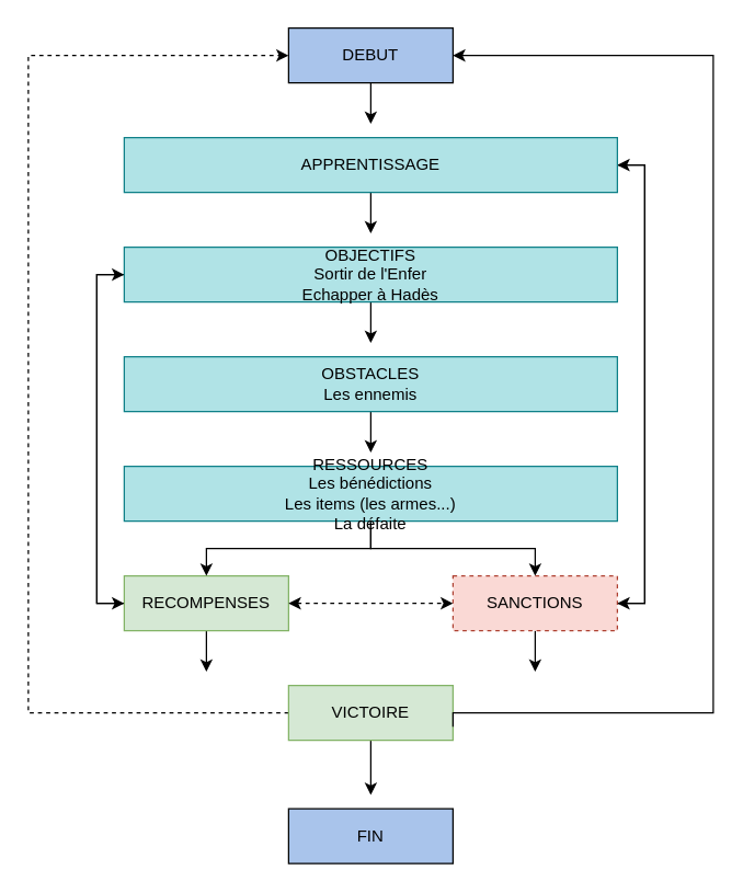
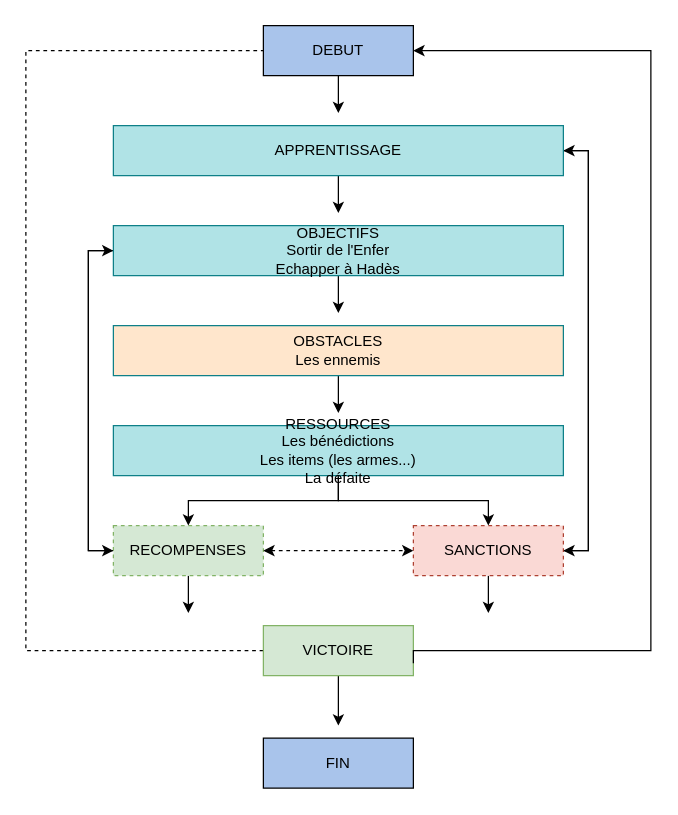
  <mxCell id="0" />
  <mxCell id="1" parent="0" />
  <mxCell id="2" style="edgeStyle=orthogonalEdgeStyle;rounded=0;orthogonalLoop=1;jettySize=auto;html=1;exitX=0.5;exitY=1;exitDx=0;exitDy=0;" edge="1" parent="1" source="4"><mxGeometry relative="1" as="geometry"><mxPoint x="150" y="490" as="targetPoint" /></mxGeometry></mxCell>
  <mxCell id="3" style="edgeStyle=orthogonalEdgeStyle;rounded=0;orthogonalLoop=1;jettySize=auto;html=1;exitX=0;exitY=0.5;exitDx=0;exitDy=0;entryX=0;entryY=0.5;entryDx=0;entryDy=0;" edge="1" parent="1" source="4" target="18"><mxGeometry relative="1" as="geometry" /></mxCell>
- <mxCell id="4" value="RECOMPENSES" style="rounded=0;whiteSpace=wrap;html=1;fillColor=#d5e8d4;strokeColor=#82b366;" vertex="1" parent="1"><mxGeometry x="90" y="420" width="120" height="40" as="geometry" /></mxCell>
+ <mxCell id="4" value="RECOMPENSES" style="rounded=0;whiteSpace=wrap;html=1;fillColor=#d5e8d4;strokeColor=#82b366;dashed=1;" vertex="1" parent="1"><mxGeometry x="90" y="420" width="120" height="40" as="geometry" /></mxCell>
  <mxCell id="5" style="edgeStyle=orthogonalEdgeStyle;rounded=0;orthogonalLoop=1;jettySize=auto;html=1;exitX=0.5;exitY=1;exitDx=0;exitDy=0;" edge="1" parent="1" source="7"><mxGeometry relative="1" as="geometry"><mxPoint x="390" y="490" as="targetPoint" /></mxGeometry></mxCell>
  <mxCell id="6" style="edgeStyle=orthogonalEdgeStyle;rounded=0;orthogonalLoop=1;jettySize=auto;html=1;exitX=1;exitY=0.5;exitDx=0;exitDy=0;entryX=1;entryY=0.5;entryDx=0;entryDy=0;" edge="1" parent="1" source="7" target="16"><mxGeometry relative="1" as="geometry" /></mxCell>
  <mxCell id="7" value="SANCTIONS" style="rounded=0;whiteSpace=wrap;html=1;fillColor=#fad9d5;strokeColor=#ae4132;dashed=1;" vertex="1" parent="1"><mxGeometry x="330" y="420" width="120" height="40" as="geometry" /></mxCell>
  <mxCell id="8" style="edgeStyle=orthogonalEdgeStyle;rounded=0;orthogonalLoop=1;jettySize=auto;html=1;exitX=0.5;exitY=1;exitDx=0;exitDy=0;" edge="1" parent="1" source="10" target="7"><mxGeometry relative="1" as="geometry" /></mxCell>
  <mxCell id="9" style="edgeStyle=orthogonalEdgeStyle;rounded=0;orthogonalLoop=1;jettySize=auto;html=1;exitX=0.5;exitY=1;exitDx=0;exitDy=0;entryX=0.5;entryY=0;entryDx=0;entryDy=0;" edge="1" parent="1" source="10" target="4"><mxGeometry relative="1" as="geometry" /></mxCell>
  <mxCell id="10" value="RESSOURCES&lt;br&gt;Les bénédictions&lt;br&gt;Les items (les armes...)&lt;br&gt;La défaite" style="rounded=0;whiteSpace=wrap;html=1;fillColor=#b0e3e6;strokeColor=#0e8088;" vertex="1" parent="1"><mxGeometry x="90" y="340" width="360" height="40" as="geometry" /></mxCell>
  <mxCell id="11" style="edgeStyle=orthogonalEdgeStyle;rounded=0;orthogonalLoop=1;jettySize=auto;html=1;exitX=0.5;exitY=1;exitDx=0;exitDy=0;" edge="1" parent="1" source="12"><mxGeometry relative="1" as="geometry"><mxPoint x="270" y="330" as="targetPoint" /></mxGeometry></mxCell>
- <mxCell id="12" value="OBSTACLES&lt;br&gt;Les ennemis" style="rounded=0;whiteSpace=wrap;html=1;fillColor=#b0e3e6;strokeColor=#0e8088;" vertex="1" parent="1"><mxGeometry x="90" y="260" width="360" height="40" as="geometry" /></mxCell>
+ <mxCell id="12" value="OBSTACLES&lt;br&gt;Les ennemis" style="rounded=0;whiteSpace=wrap;html=1;fillColor=#ffe6cc;strokeColor=#0e8088;" vertex="1" parent="1"><mxGeometry x="90" y="260" width="360" height="40" as="geometry" /></mxCell>
  <mxCell id="13" style="edgeStyle=orthogonalEdgeStyle;rounded=0;orthogonalLoop=1;jettySize=auto;html=1;exitX=0.5;exitY=1;exitDx=0;exitDy=0;" edge="1" parent="1" source="16"><mxGeometry relative="1" as="geometry"><mxPoint x="270" y="170" as="targetPoint" /></mxGeometry></mxCell>
  <mxCell id="14" style="edgeStyle=orthogonalEdgeStyle;rounded=0;orthogonalLoop=1;jettySize=auto;html=1;entryX=0;entryY=0.5;entryDx=0;entryDy=0;" edge="1" parent="1" target="4"><mxGeometry relative="1" as="geometry"><mxPoint x="70" y="200" as="sourcePoint" /><Array as="points"><mxPoint x="90" y="200" /><mxPoint x="70" y="200" /><mxPoint x="70" y="440" /></Array></mxGeometry></mxCell>
  <mxCell id="15" style="edgeStyle=orthogonalEdgeStyle;rounded=0;orthogonalLoop=1;jettySize=auto;html=1;exitX=1;exitY=0.5;exitDx=0;exitDy=0;entryX=1;entryY=0.5;entryDx=0;entryDy=0;" edge="1" parent="1" source="16" target="7"><mxGeometry relative="1" as="geometry" /></mxCell>
  <mxCell id="16" value="APPRENTISSAGE&lt;br&gt;" style="rounded=0;whiteSpace=wrap;html=1;fillColor=#b0e3e6;strokeColor=#0e8088;" vertex="1" parent="1"><mxGeometry x="90" y="100" width="360" height="40" as="geometry" /></mxCell>
  <mxCell id="17" style="edgeStyle=orthogonalEdgeStyle;rounded=0;orthogonalLoop=1;jettySize=auto;html=1;exitX=0.5;exitY=1;exitDx=0;exitDy=0;" edge="1" parent="1" source="18"><mxGeometry relative="1" as="geometry"><mxPoint x="270" y="250" as="targetPoint" /></mxGeometry></mxCell>
  <mxCell id="18" value="OBJECTIFS&lt;br&gt;Sortir de l'Enfer&lt;br&gt;Echapper à Hadès" style="rounded=0;whiteSpace=wrap;html=1;fillColor=#b0e3e6;strokeColor=#0e8088;" vertex="1" parent="1"><mxGeometry x="90" y="180" width="360" height="40" as="geometry" /></mxCell>
  <mxCell id="19" style="edgeStyle=orthogonalEdgeStyle;rounded=0;orthogonalLoop=1;jettySize=auto;html=1;exitX=0.5;exitY=1;exitDx=0;exitDy=0;" edge="1" parent="1" source="20"><mxGeometry relative="1" as="geometry"><mxPoint x="270" y="90" as="targetPoint" /></mxGeometry></mxCell>
  <mxCell id="20" value="DEBUT" style="rounded=0;whiteSpace=wrap;html=1;fillColor=#A9C4EB;" vertex="1" parent="1"><mxGeometry x="210" y="20" width="120" height="40" as="geometry" /></mxCell>
  <mxCell id="21" style="edgeStyle=orthogonalEdgeStyle;rounded=0;orthogonalLoop=1;jettySize=auto;html=1;exitX=0.5;exitY=1;exitDx=0;exitDy=0;" edge="1" parent="1" source="23"><mxGeometry relative="1" as="geometry"><mxPoint x="270" y="580" as="targetPoint" /></mxGeometry></mxCell>
- <mxCell id="22" style="edgeStyle=orthogonalEdgeStyle;rounded=0;orthogonalLoop=1;jettySize=auto;html=1;exitX=0;exitY=0.5;exitDx=0;exitDy=0;entryX=0;entryY=0.5;entryDx=0;entryDy=0;dashed=1;" edge="1" parent="1" source="23" target="20"><mxGeometry relative="1" as="geometry"><Array as="points"><mxPoint x="20" y="520" /><mxPoint x="20" y="40" /></Array></mxGeometry></mxCell>
+ <mxCell id="22" style="edgeStyle=orthogonalEdgeStyle;rounded=0;orthogonalLoop=1;jettySize=auto;html=1;exitX=0;exitY=0.5;exitDx=0;exitDy=0;entryX=0;entryY=0.5;entryDx=0;entryDy=0;dashed=1;endArrow=none;" edge="1" parent="1" source="23" target="20"><mxGeometry relative="1" as="geometry"><Array as="points"><mxPoint x="20" y="520" /><mxPoint x="20" y="40" /></Array></mxGeometry></mxCell>
  <mxCell id="23" value="VICTOIRE" style="rounded=0;whiteSpace=wrap;html=1;fillColor=#d5e8d4;strokeColor=#82b366;" vertex="1" parent="1"><mxGeometry x="210" y="500" width="120" height="40" as="geometry" /></mxCell>
  <mxCell id="24" value="FIN" style="rounded=0;whiteSpace=wrap;html=1;fillColor=#A9C4EB;" vertex="1" parent="1"><mxGeometry x="210" y="590" width="120" height="40" as="geometry" /></mxCell>
  <mxCell id="25" style="edgeStyle=orthogonalEdgeStyle;rounded=0;orthogonalLoop=1;jettySize=auto;html=1;entryX=1;entryY=0.5;entryDx=0;entryDy=0;" edge="1" parent="1" target="20"><mxGeometry relative="1" as="geometry"><mxPoint x="330" y="530" as="sourcePoint" /><Array as="points"><mxPoint x="330" y="530" /><mxPoint x="330" y="520" /><mxPoint x="520" y="520" /><mxPoint x="520" y="40" /></Array></mxGeometry></mxCell>
  <mxCell id="26" value="" style="endArrow=classic;startArrow=classic;html=1;rounded=0;exitX=1;exitY=0.5;exitDx=0;exitDy=0;entryX=0;entryY=0.5;entryDx=0;entryDy=0;dashed=1;" edge="1" parent="1" source="4" target="7"><mxGeometry width="50" height="50" relative="1" as="geometry"><mxPoint x="220" y="440" as="sourcePoint" /><mxPoint x="320" y="440" as="targetPoint" /></mxGeometry></mxCell>
